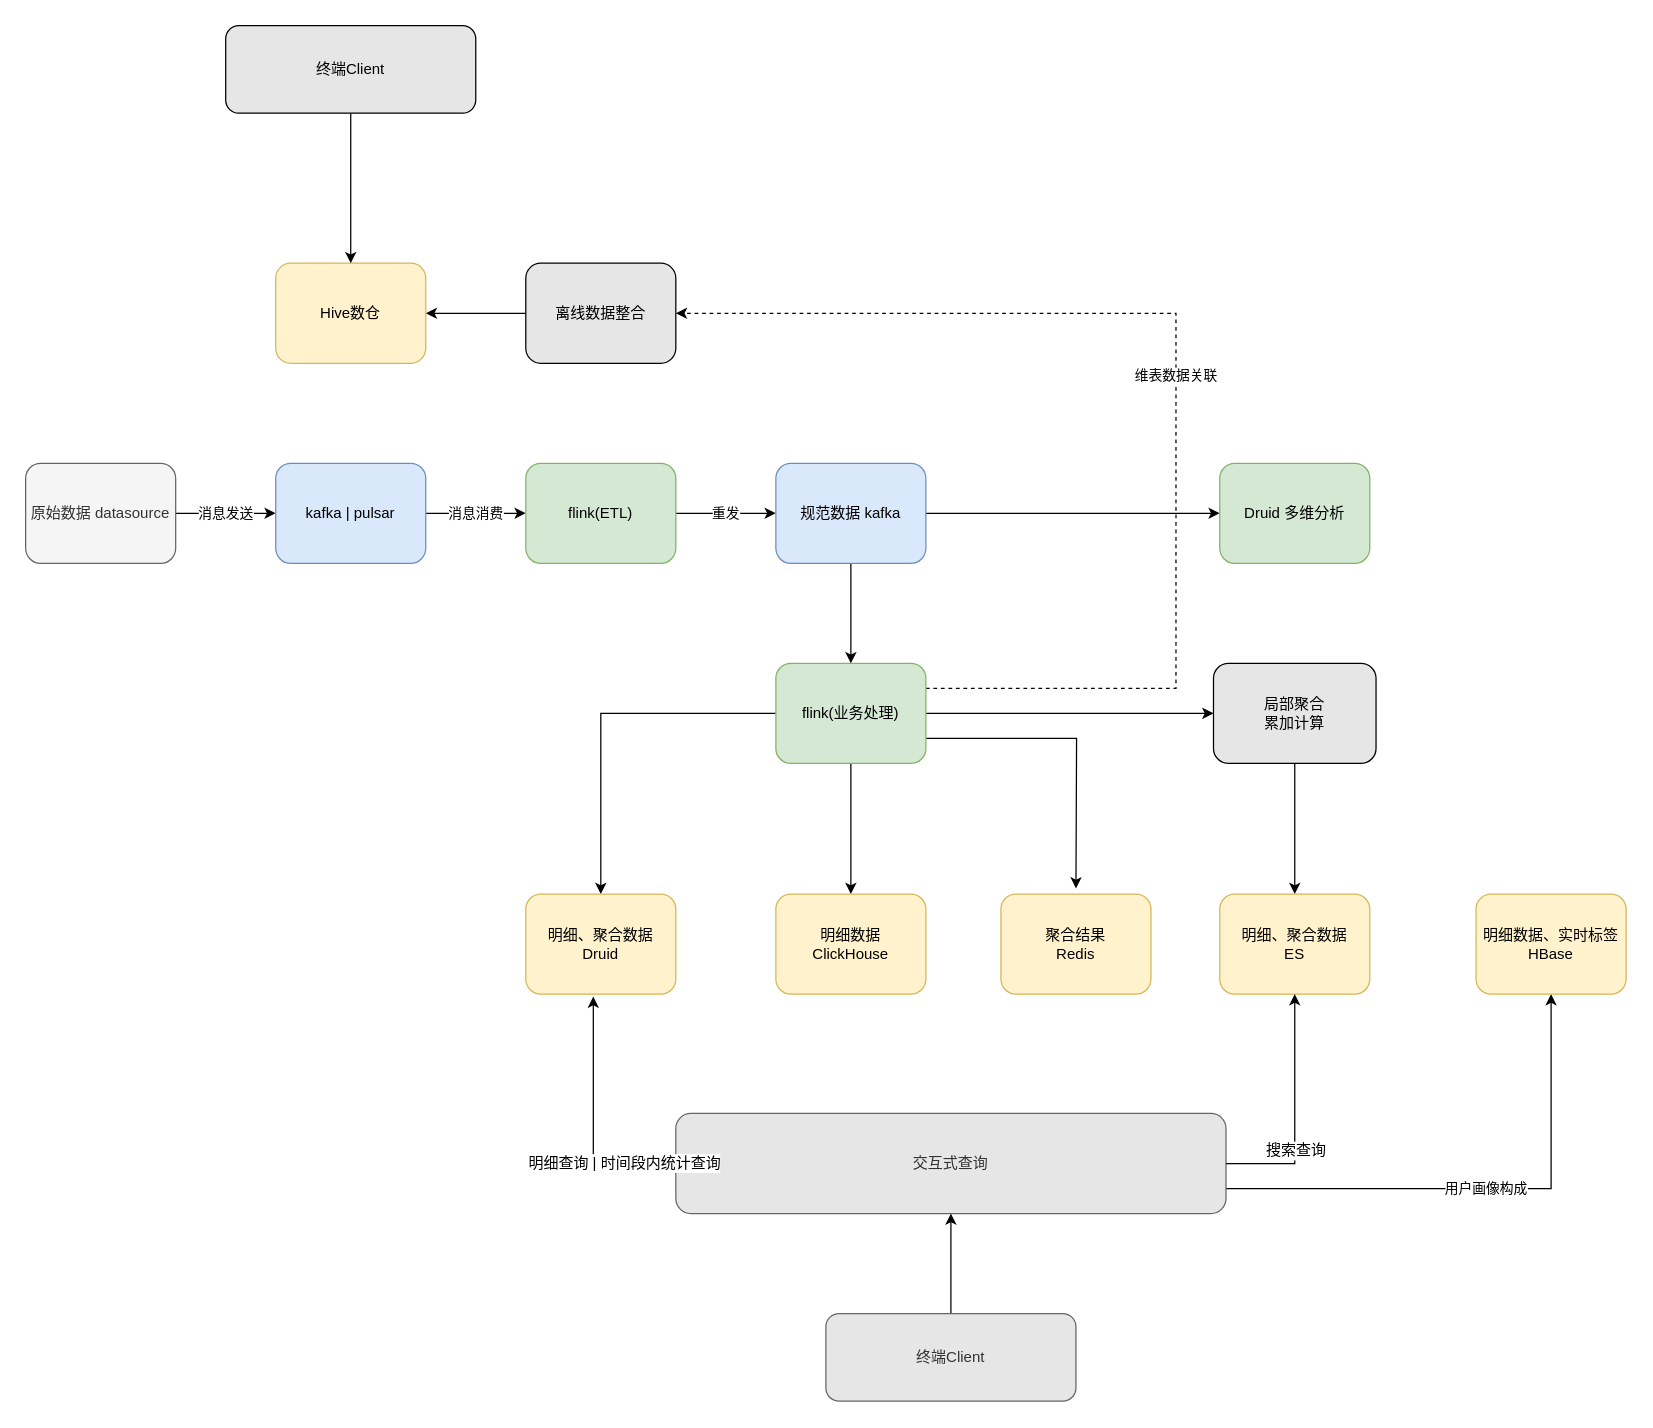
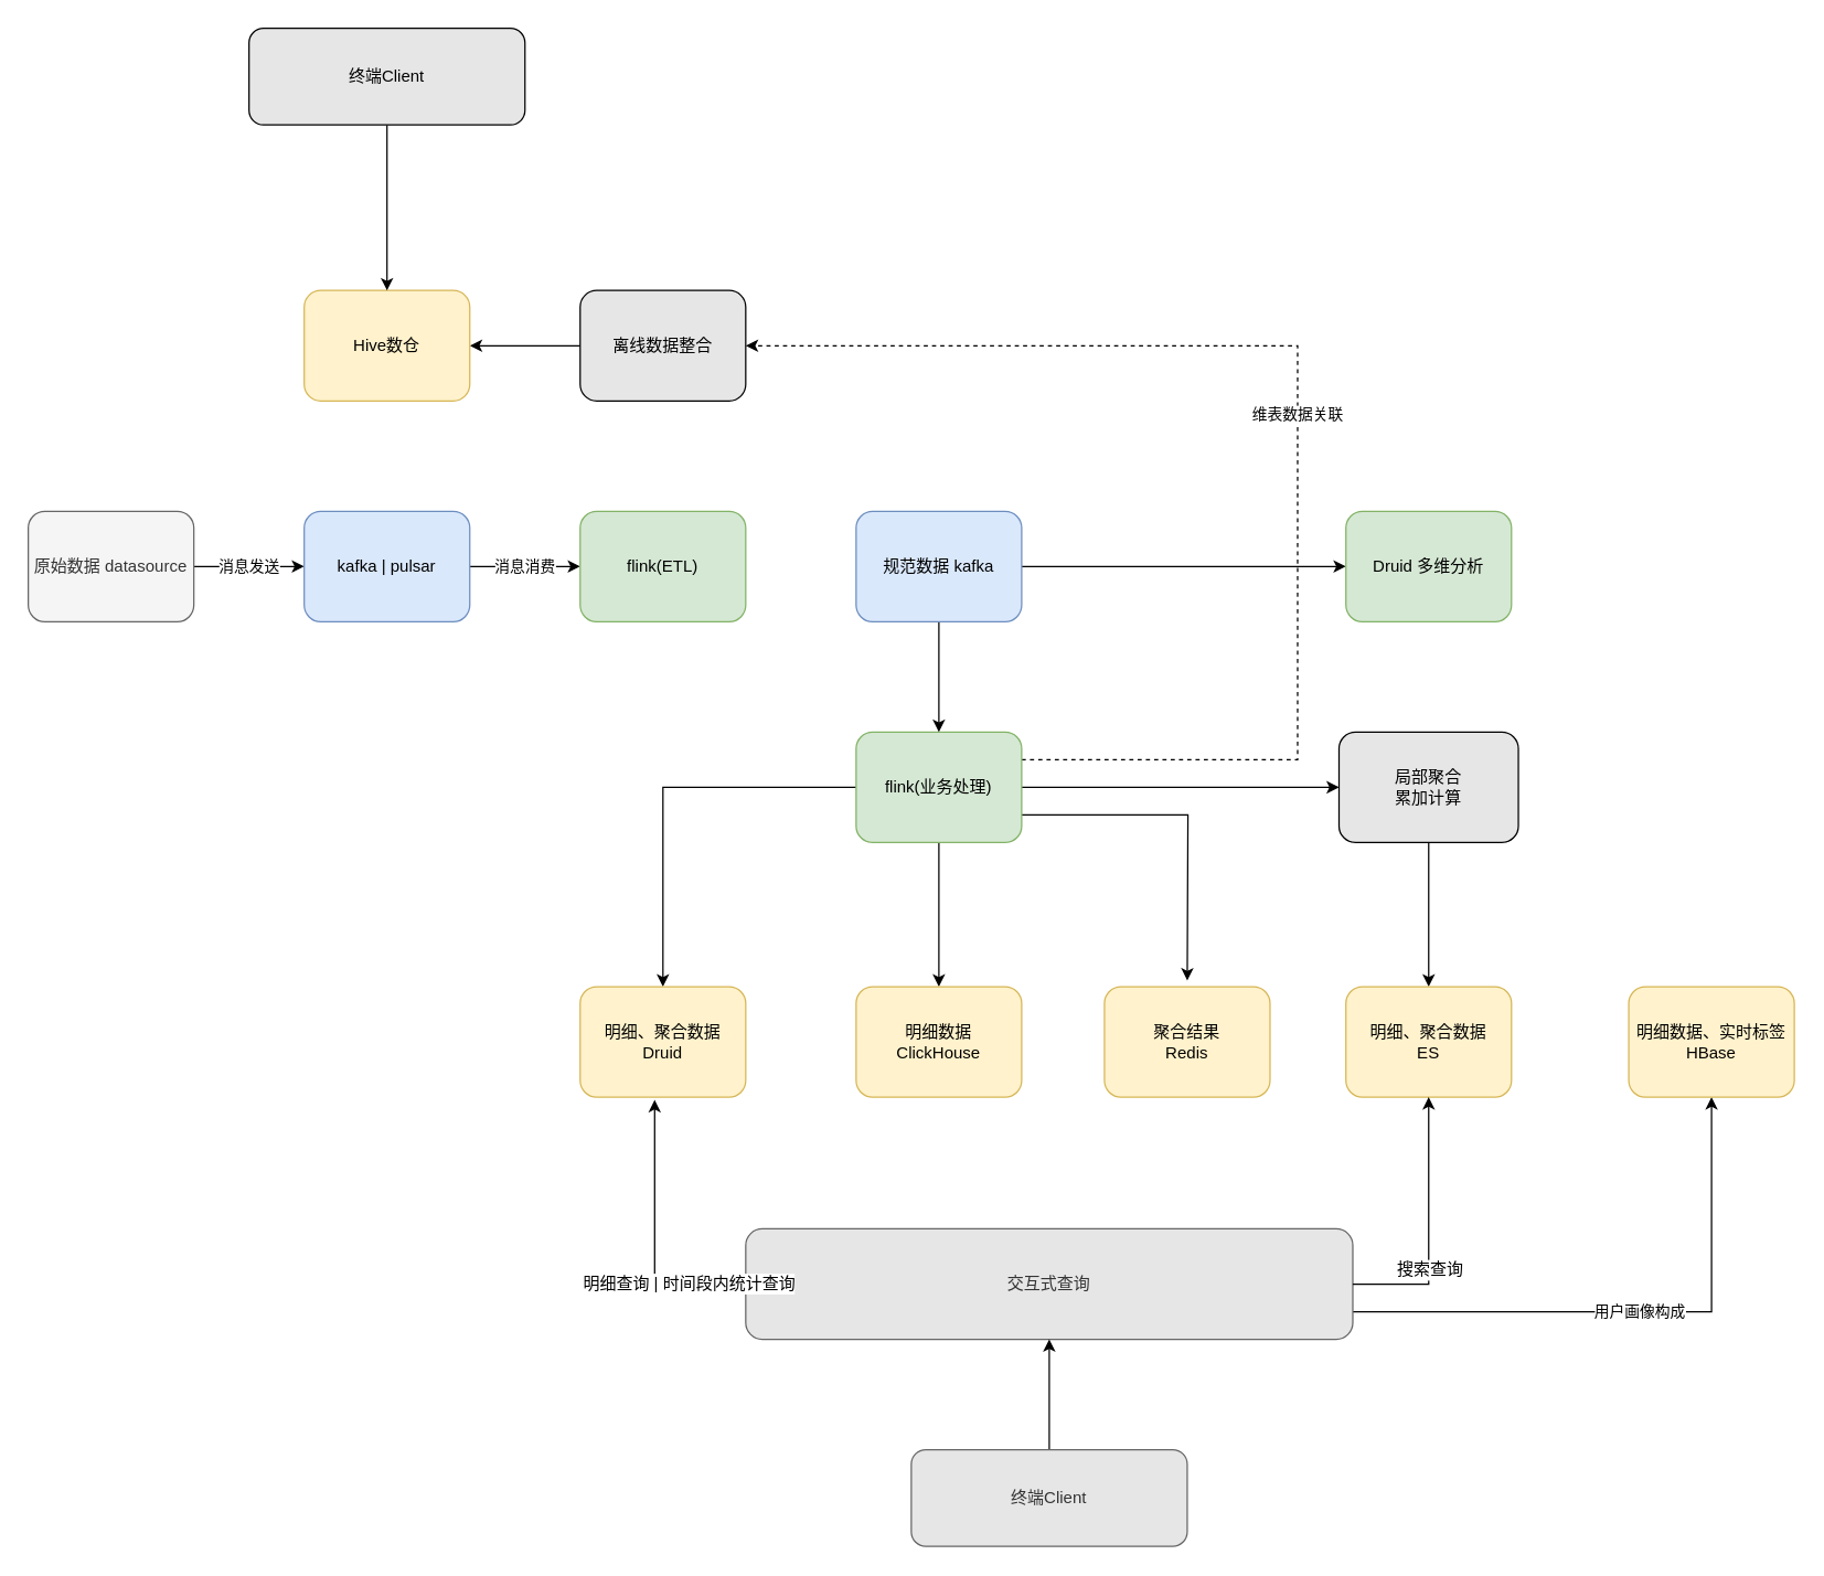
  <mxCell id="0" />
  <mxCell id="1" parent="0" />
  <mxCell id="2" value="用户画像构成" style="edgeStyle=orthogonalEdgeStyle;rounded=0;orthogonalLoop=1;jettySize=auto;html=1;exitX=1;exitY=0.75;exitDx=0;exitDy=0;entryX=0.5;entryY=1;entryDx=0;entryDy=0;" edge="1" parent="1" source="3" target="22"><mxGeometry relative="1" as="geometry" /></mxCell>
  <mxCell id="3" value="交互式查询" style="rounded=1;whiteSpace=wrap;html=1;fillColor=#E6E6E6;strokeColor=#666666;fontColor=#333333;" parent="1" vertex="1"><mxGeometry x="540" y="890" width="440" height="80" as="geometry" /></mxCell>
  <mxCell id="4" value="消息发送" style="edgeStyle=orthogonalEdgeStyle;rounded=0;orthogonalLoop=1;jettySize=auto;html=1;exitX=1;exitY=0.5;exitDx=0;exitDy=0;entryX=0;entryY=0.5;entryDx=0;entryDy=0;" parent="1" source="5" target="7" edge="1"><mxGeometry relative="1" as="geometry" /></mxCell>
  <mxCell id="5" value="原始数据 datasource" style="rounded=1;whiteSpace=wrap;html=1;fillColor=#f5f5f5;strokeColor=#666666;fontColor=#333333;" parent="1" vertex="1"><mxGeometry x="20" y="370" width="120" height="80" as="geometry" /></mxCell>
  <mxCell id="6" value="消息消费" style="edgeStyle=orthogonalEdgeStyle;rounded=0;orthogonalLoop=1;jettySize=auto;html=1;exitX=1;exitY=0.5;exitDx=0;exitDy=0;entryX=0;entryY=0.5;entryDx=0;entryDy=0;" parent="1" source="7" target="9" edge="1"><mxGeometry relative="1" as="geometry" /></mxCell>
  <mxCell id="7" value="kafka | pulsar" style="rounded=1;whiteSpace=wrap;html=1;fillColor=#dae8fc;strokeColor=#6c8ebf;" parent="1" vertex="1"><mxGeometry x="220" y="370" width="120" height="80" as="geometry" /></mxCell>
- <mxCell id="8" value="重发" style="edgeStyle=orthogonalEdgeStyle;rounded=0;orthogonalLoop=1;jettySize=auto;html=1;exitX=1;exitY=0.5;exitDx=0;exitDy=0;entryX=0;entryY=0.5;entryDx=0;entryDy=0;" parent="1" source="9" target="18" edge="1"><mxGeometry relative="1" as="geometry" /></mxCell>
  <mxCell id="9" value="flink(ETL)" style="rounded=1;whiteSpace=wrap;html=1;fillColor=#d5e8d4;strokeColor=#82b366;" parent="1" vertex="1"><mxGeometry x="420" y="370" width="120" height="80" as="geometry" /></mxCell>
  <mxCell id="10" style="edgeStyle=orthogonalEdgeStyle;rounded=0;orthogonalLoop=1;jettySize=auto;html=1;exitX=0;exitY=0.5;exitDx=0;exitDy=0;entryX=0.5;entryY=0;entryDx=0;entryDy=0;" parent="1" source="15" target="19" edge="1"><mxGeometry relative="1" as="geometry" /></mxCell>
  <mxCell id="11" style="edgeStyle=orthogonalEdgeStyle;rounded=0;orthogonalLoop=1;jettySize=auto;html=1;exitX=0.5;exitY=1;exitDx=0;exitDy=0;entryX=0.5;entryY=0;entryDx=0;entryDy=0;" parent="1" source="15" target="24" edge="1"><mxGeometry relative="1" as="geometry" /></mxCell>
  <mxCell id="12" value="维表数据关联" style="edgeStyle=orthogonalEdgeStyle;rounded=0;orthogonalLoop=1;jettySize=auto;html=1;exitX=1;exitY=0.25;exitDx=0;exitDy=0;entryX=1;entryY=0.5;entryDx=0;entryDy=0;dashed=1;" parent="1" source="15" target="26" edge="1"><mxGeometry relative="1" as="geometry"><Array as="points"><mxPoint x="940" y="550" /><mxPoint x="940" y="250" /></Array></mxGeometry></mxCell>
  <mxCell id="13" style="edgeStyle=orthogonalEdgeStyle;rounded=0;orthogonalLoop=1;jettySize=auto;html=1;exitX=1;exitY=0.5;exitDx=0;exitDy=0;entryX=0;entryY=0.5;entryDx=0;entryDy=0;" edge="1" parent="1" source="15" target="21"><mxGeometry relative="1" as="geometry" /></mxCell>
  <mxCell id="14" style="edgeStyle=orthogonalEdgeStyle;rounded=0;orthogonalLoop=1;jettySize=auto;html=1;exitX=1;exitY=0.75;exitDx=0;exitDy=0;" edge="1" parent="1" source="15"><mxGeometry relative="1" as="geometry"><mxPoint x="860" y="710" as="targetPoint" /></mxGeometry></mxCell>
  <mxCell id="15" value="flink(业务处理)" style="rounded=1;whiteSpace=wrap;html=1;fillColor=#d5e8d4;strokeColor=#82b366;" parent="1" vertex="1"><mxGeometry x="620" y="530" width="120" height="80" as="geometry" /></mxCell>
  <mxCell id="16" style="edgeStyle=orthogonalEdgeStyle;rounded=0;orthogonalLoop=1;jettySize=auto;html=1;exitX=0.5;exitY=1;exitDx=0;exitDy=0;entryX=0.5;entryY=0;entryDx=0;entryDy=0;" parent="1" source="18" target="15" edge="1"><mxGeometry relative="1" as="geometry" /></mxCell>
  <mxCell id="17" style="edgeStyle=orthogonalEdgeStyle;rounded=0;orthogonalLoop=1;jettySize=auto;html=1;exitX=1;exitY=0.5;exitDx=0;exitDy=0;" edge="1" parent="1" source="18" target="37"><mxGeometry relative="1" as="geometry" /></mxCell>
  <mxCell id="18" value="规范数据 kafka" style="rounded=1;whiteSpace=wrap;html=1;fillColor=#dae8fc;strokeColor=#6c8ebf;" parent="1" vertex="1"><mxGeometry x="620" y="370" width="120" height="80" as="geometry" /></mxCell>
  <mxCell id="19" value="明细、聚合数据 &lt;br&gt;Druid" style="rounded=1;whiteSpace=wrap;html=1;fillColor=#fff2cc;strokeColor=#d6b656;" parent="1" vertex="1"><mxGeometry x="420" y="714.5" width="120" height="80" as="geometry" /></mxCell>
  <mxCell id="20" style="edgeStyle=orthogonalEdgeStyle;rounded=0;orthogonalLoop=1;jettySize=auto;html=1;exitX=0.5;exitY=1;exitDx=0;exitDy=0;entryX=0.5;entryY=0;entryDx=0;entryDy=0;" edge="1" parent="1" source="21" target="23"><mxGeometry relative="1" as="geometry" /></mxCell>
  <mxCell id="21" value="局部聚合&lt;br&gt;累加计算" style="rounded=1;whiteSpace=wrap;html=1;fillColor=#E6E6E6;" parent="1" vertex="1"><mxGeometry x="970" y="530" width="130" height="80" as="geometry" /></mxCell>
  <mxCell id="22" value="明细数据、实时标签&lt;br&gt;HBase" style="rounded=1;whiteSpace=wrap;html=1;fillColor=#fff2cc;strokeColor=#d6b656;" parent="1" vertex="1"><mxGeometry x="1180" y="714.5" width="120" height="80" as="geometry" /></mxCell>
  <mxCell id="23" value="明细、聚合数据 &lt;br&gt;ES" style="rounded=1;whiteSpace=wrap;html=1;fillColor=#fff2cc;strokeColor=#d6b656;" parent="1" vertex="1"><mxGeometry x="975" y="714.5" width="120" height="80" as="geometry" /></mxCell>
  <mxCell id="24" value="明细数据 &lt;br&gt;ClickHouse" style="rounded=1;whiteSpace=wrap;html=1;fillColor=#fff2cc;strokeColor=#d6b656;" parent="1" vertex="1"><mxGeometry x="620" y="714.5" width="120" height="80" as="geometry" /></mxCell>
  <mxCell id="25" style="edgeStyle=orthogonalEdgeStyle;rounded=0;orthogonalLoop=1;jettySize=auto;html=1;exitX=0;exitY=0.5;exitDx=0;exitDy=0;entryX=1;entryY=0.5;entryDx=0;entryDy=0;" parent="1" source="26" target="33" edge="1"><mxGeometry relative="1" as="geometry" /></mxCell>
  <mxCell id="26" value="离线数据整合" style="rounded=1;whiteSpace=wrap;html=1;fillColor=#E6E6E6;" parent="1" vertex="1"><mxGeometry x="420" y="210" width="120" height="80" as="geometry" /></mxCell>
  <mxCell id="27" style="edgeStyle=orthogonalEdgeStyle;rounded=0;orthogonalLoop=1;jettySize=auto;html=1;exitX=1;exitY=0.5;exitDx=0;exitDy=0;entryX=0.5;entryY=1;entryDx=0;entryDy=0;" parent="1" source="3" target="23" edge="1"><mxGeometry relative="1" as="geometry" /></mxCell>
  <mxCell id="28" value="搜索查询" style="text;html=1;align=center;verticalAlign=middle;resizable=0;points=[];labelBackgroundColor=#ffffff;" parent="27" vertex="1" connectable="0"><mxGeometry x="-0.333" y="2" relative="1" as="geometry"><mxPoint x="2" y="-2" as="offset" /></mxGeometry></mxCell>
  <mxCell id="29" style="edgeStyle=orthogonalEdgeStyle;rounded=0;orthogonalLoop=1;jettySize=auto;html=1;exitX=0;exitY=0.5;exitDx=0;exitDy=0;entryX=0.45;entryY=1.025;entryDx=0;entryDy=0;entryPerimeter=0;" parent="1" source="3" target="19" edge="1"><mxGeometry relative="1" as="geometry" /></mxCell>
  <mxCell id="30" value="明细查询 | 时间段内统计查询" style="text;html=1;align=center;verticalAlign=middle;resizable=0;points=[];labelBackgroundColor=#ffffff;" parent="29" vertex="1" connectable="0"><mxGeometry x="-0.579" y="-1" relative="1" as="geometry"><mxPoint as="offset" /></mxGeometry></mxCell>
  <mxCell id="31" style="edgeStyle=orthogonalEdgeStyle;rounded=0;orthogonalLoop=1;jettySize=auto;html=1;exitX=0.5;exitY=0;exitDx=0;exitDy=0;entryX=0.5;entryY=1;entryDx=0;entryDy=0;" parent="1" source="32" target="3" edge="1"><mxGeometry relative="1" as="geometry" /></mxCell>
  <mxCell id="32" value="终端Client" style="rounded=1;whiteSpace=wrap;html=1;fillColor=#E6E6E6;strokeColor=#666666;fontColor=#333333;" parent="1" vertex="1"><mxGeometry x="660" y="1050" width="200" height="70" as="geometry" /></mxCell>
  <mxCell id="33" value="Hive数仓" style="rounded=1;whiteSpace=wrap;html=1;fillColor=#fff2cc;strokeColor=#d6b656;" parent="1" vertex="1"><mxGeometry x="220" y="210" width="120" height="80" as="geometry" /></mxCell>
  <mxCell id="34" style="edgeStyle=orthogonalEdgeStyle;rounded=0;orthogonalLoop=1;jettySize=auto;html=1;exitX=0.5;exitY=1;exitDx=0;exitDy=0;" parent="1" source="35" target="33" edge="1"><mxGeometry relative="1" as="geometry" /></mxCell>
  <mxCell id="35" value="终端Client" style="rounded=1;whiteSpace=wrap;html=1;fillColor=#E6E6E6;" parent="1" vertex="1"><mxGeometry x="180" y="20" width="200" height="70" as="geometry" /></mxCell>
  <mxCell id="36" value="聚合结果&lt;br&gt;Redis" style="rounded=1;whiteSpace=wrap;html=1;fillColor=#fff2cc;strokeColor=#d6b656;" vertex="1" parent="1"><mxGeometry x="800" y="714.5" width="120" height="80" as="geometry" /></mxCell>
  <mxCell id="37" value="Druid&amp;nbsp;多维分析" style="rounded=1;whiteSpace=wrap;html=1;fillColor=#d5e8d4;strokeColor=#82b366;" vertex="1" parent="1"><mxGeometry x="975" y="370" width="120" height="80" as="geometry" /></mxCell>
